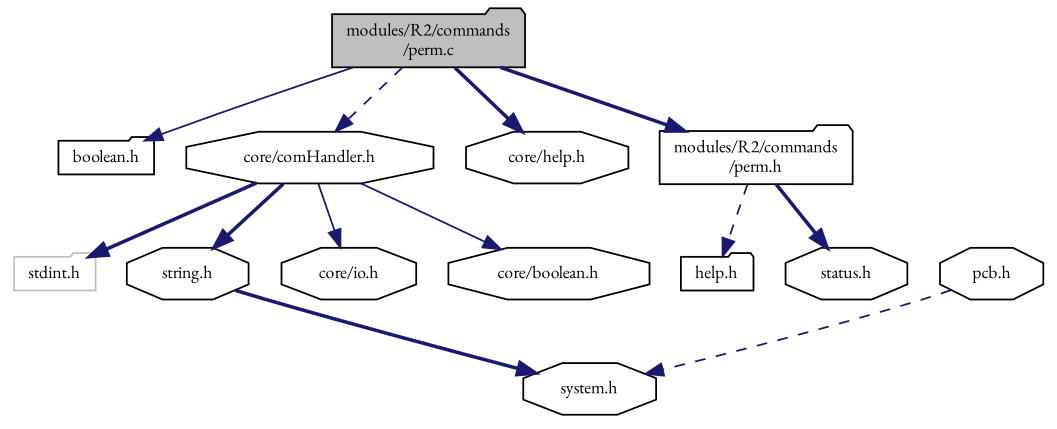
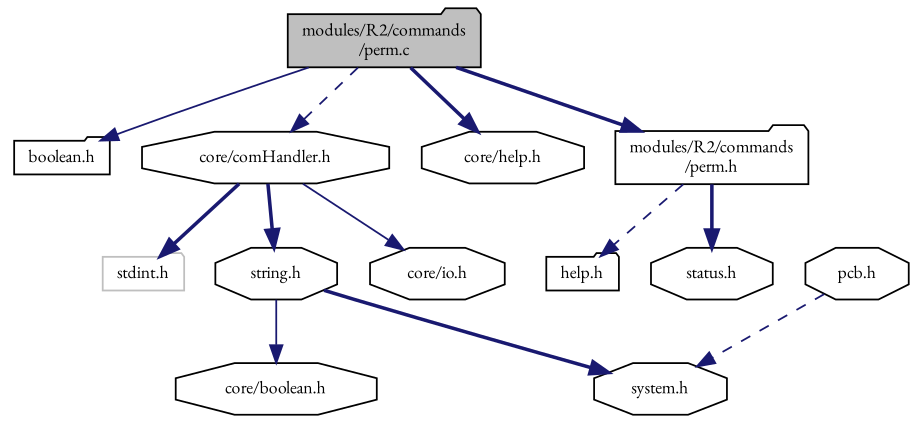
  digraph {
    fontname="EB Garamond"
    node [color=black fillcolor=white fontname="EB Garamond" fontsize=10 shape=octagon style=filled]
    edge [color=midnightblue fontname="EB Garamond" fontsize=10 labelfontname=Helvetica labelfontsize=10 style=bold]
    n1 [fillcolor=grey75 fontcolor=black height=0.2 label="modules/R2/commands\l/perm.c" shape=folder width=0.4]
    n2 [height=0.2 label="boolean.h" shape=folder width=0.4]
    n3 [height=0.2 label="core/comHandler.h" width=0.4]
    n4 [height=0.2 label="core/help.h" width=0.4]
    n5 [height=0.2 label="modules/R2/commands\l/perm.h" shape=folder width=0.4]
    n6 [color=grey75 height=0.2 label="stdint.h" shape=folder width=0.4]
    n7 [height=0.2 label="string.h" width=0.4]
    n8 [height=0.2 label="core/io.h" width=0.4]
    n9 [height=0.2 label="core/boolean.h" width=0.4]
    n10 [height=0.2 label="help.h" shape=folder width=0.4]
    n11 [height=0.2 label="status.h" width=0.4]
    n12 [height=0.2 label="system.h" width=0.4]
    n13 [height=0.2 label="pcb.h" width=0.4]
    n1 -> n2 [style=solid]
    n1 -> n3 [style=dashed]
    n1 -> n4
    n1 -> n5
    n3 -> n6
    n3 -> n7
    n3 -> n8 [style=solid]
-   n3 -> n9 [style=solid]
+   n7 -> n9 [style=solid]
    n5 -> n10 [style=dashed]
    n5 -> n11
    n7 -> n12
    n13 -> n12 [style=dashed]
  }
